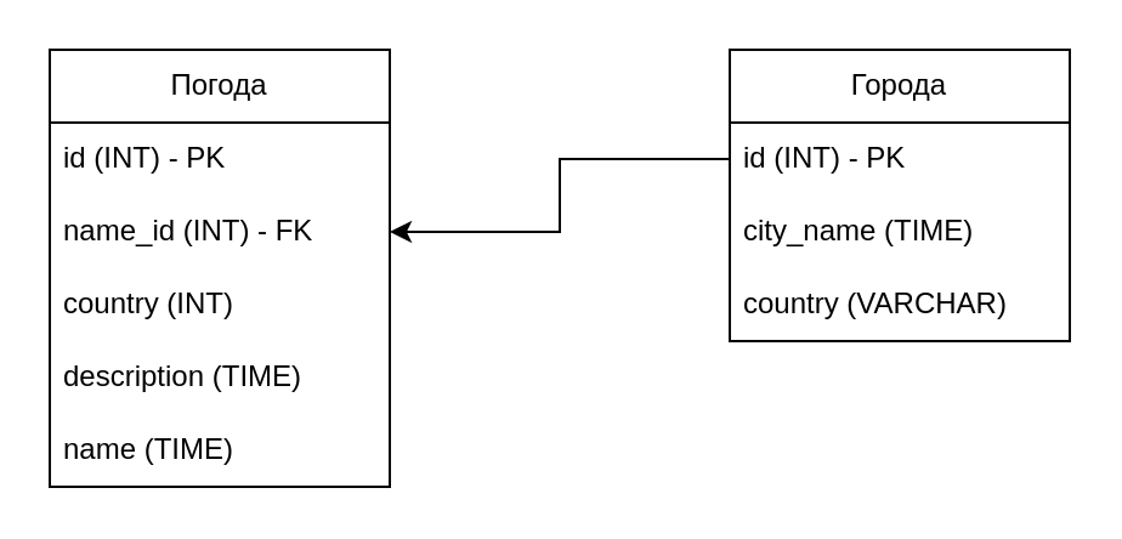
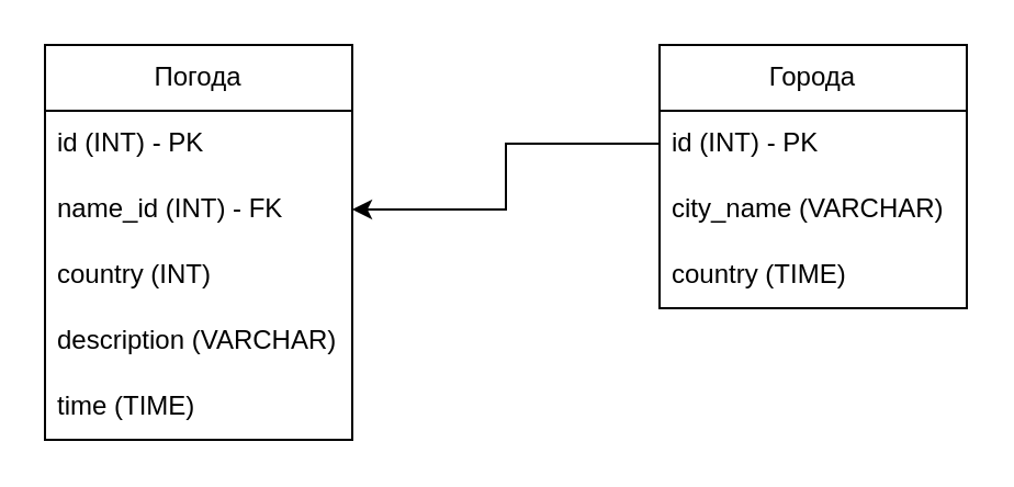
  <mxCell id="0" />
  <mxCell id="1" parent="0" />
  <mxCell id="2" value="Погода" style="swimlane;fontStyle=0;childLayout=stackLayout;horizontal=1;startSize=30;horizontalStack=0;resizeParent=1;resizeParentMax=0;resizeLast=0;collapsible=1;marginBottom=0;whiteSpace=wrap;html=1;" vertex="1" parent="1"><mxGeometry x="20" y="20" width="140" height="180" as="geometry"><mxRectangle x="330" y="330" width="80" height="30" as="alternateBounds" /></mxGeometry></mxCell>
  <mxCell id="3" value="id (INT) - PK" style="text;strokeColor=none;fillColor=none;align=left;verticalAlign=middle;spacingLeft=4;spacingRight=4;overflow=hidden;points=[[0,0.5],[1,0.5]];portConstraint=eastwest;rotatable=0;whiteSpace=wrap;html=1;" vertex="1" parent="2"><mxGeometry y="30" width="140" height="30" as="geometry" /></mxCell>
  <mxCell id="4" value="name_id (INT) - FK" style="text;strokeColor=none;fillColor=none;align=left;verticalAlign=middle;spacingLeft=4;spacingRight=4;overflow=hidden;points=[[0,0.5],[1,0.5]];portConstraint=eastwest;rotatable=0;whiteSpace=wrap;html=1;" vertex="1" parent="2"><mxGeometry y="60" width="140" height="30" as="geometry" /></mxCell>
  <mxCell id="5" value="country (INT)" style="text;strokeColor=none;fillColor=none;align=left;verticalAlign=middle;spacingLeft=4;spacingRight=4;overflow=hidden;points=[[0,0.5],[1,0.5]];portConstraint=eastwest;rotatable=0;whiteSpace=wrap;html=1;" vertex="1" parent="2"><mxGeometry y="90" width="140" height="30" as="geometry" /></mxCell>
- <mxCell id="6" value="description (TIME)" style="text;strokeColor=none;fillColor=none;align=left;verticalAlign=middle;spacingLeft=4;spacingRight=4;overflow=hidden;points=[[0,0.5],[1,0.5]];portConstraint=eastwest;rotatable=0;whiteSpace=wrap;html=1;" vertex="1" parent="2"><mxGeometry y="120" width="140" height="30" as="geometry" /></mxCell>
- <mxCell id="7" value="name (TIME)" style="text;strokeColor=none;fillColor=none;align=left;verticalAlign=middle;spacingLeft=4;spacingRight=4;overflow=hidden;points=[[0,0.5],[1,0.5]];portConstraint=eastwest;rotatable=0;whiteSpace=wrap;html=1;" vertex="1" parent="2"><mxGeometry y="150" width="140" height="30" as="geometry" /></mxCell>
+ <mxCell id="6" value="description (VARCHAR)" style="text;strokeColor=none;fillColor=none;align=left;verticalAlign=middle;spacingLeft=4;spacingRight=4;overflow=hidden;points=[[0,0.5],[1,0.5]];portConstraint=eastwest;rotatable=0;whiteSpace=wrap;html=1;" vertex="1" parent="2"><mxGeometry y="120" width="140" height="30" as="geometry" /></mxCell>
+ <mxCell id="7" value="time (TIME)" style="text;strokeColor=none;fillColor=none;align=left;verticalAlign=middle;spacingLeft=4;spacingRight=4;overflow=hidden;points=[[0,0.5],[1,0.5]];portConstraint=eastwest;rotatable=0;whiteSpace=wrap;html=1;" vertex="1" parent="2"><mxGeometry y="150" width="140" height="30" as="geometry" /></mxCell>
  <mxCell id="8" value="Города" style="swimlane;fontStyle=0;childLayout=stackLayout;horizontal=1;startSize=30;horizontalStack=0;resizeParent=1;resizeParentMax=0;resizeLast=0;collapsible=1;marginBottom=0;whiteSpace=wrap;html=1;" vertex="1" parent="1"><mxGeometry x="300" y="20" width="140" height="120" as="geometry" /></mxCell>
  <mxCell id="9" value="id (INT) - PK" style="text;strokeColor=none;fillColor=none;align=left;verticalAlign=middle;spacingLeft=4;spacingRight=4;overflow=hidden;points=[[0,0.5],[1,0.5]];portConstraint=eastwest;rotatable=0;whiteSpace=wrap;html=1;" vertex="1" parent="8"><mxGeometry y="30" width="140" height="30" as="geometry" /></mxCell>
- <mxCell id="10" value="city_name (TIME)" style="text;strokeColor=none;fillColor=none;align=left;verticalAlign=middle;spacingLeft=4;spacingRight=4;overflow=hidden;points=[[0,0.5],[1,0.5]];portConstraint=eastwest;rotatable=0;whiteSpace=wrap;html=1;" vertex="1" parent="8"><mxGeometry y="60" width="140" height="30" as="geometry" /></mxCell>
- <mxCell id="11" value="country (VARCHAR)" style="text;strokeColor=none;fillColor=none;align=left;verticalAlign=middle;spacingLeft=4;spacingRight=4;overflow=hidden;points=[[0,0.5],[1,0.5]];portConstraint=eastwest;rotatable=0;whiteSpace=wrap;html=1;" vertex="1" parent="8"><mxGeometry y="90" width="140" height="30" as="geometry" /></mxCell>
+ <mxCell id="10" value="city_name (VARCHAR)" style="text;strokeColor=none;fillColor=none;align=left;verticalAlign=middle;spacingLeft=4;spacingRight=4;overflow=hidden;points=[[0,0.5],[1,0.5]];portConstraint=eastwest;rotatable=0;whiteSpace=wrap;html=1;" vertex="1" parent="8"><mxGeometry y="60" width="140" height="30" as="geometry" /></mxCell>
+ <mxCell id="11" value="country (TIME)" style="text;strokeColor=none;fillColor=none;align=left;verticalAlign=middle;spacingLeft=4;spacingRight=4;overflow=hidden;points=[[0,0.5],[1,0.5]];portConstraint=eastwest;rotatable=0;whiteSpace=wrap;html=1;" vertex="1" parent="8"><mxGeometry y="90" width="140" height="30" as="geometry" /></mxCell>
  <mxCell id="12" style="edgeStyle=orthogonalEdgeStyle;rounded=0;orthogonalLoop=1;jettySize=auto;html=1;" edge="1" parent="1" source="9" target="4"><mxGeometry relative="1" as="geometry" /></mxCell>
